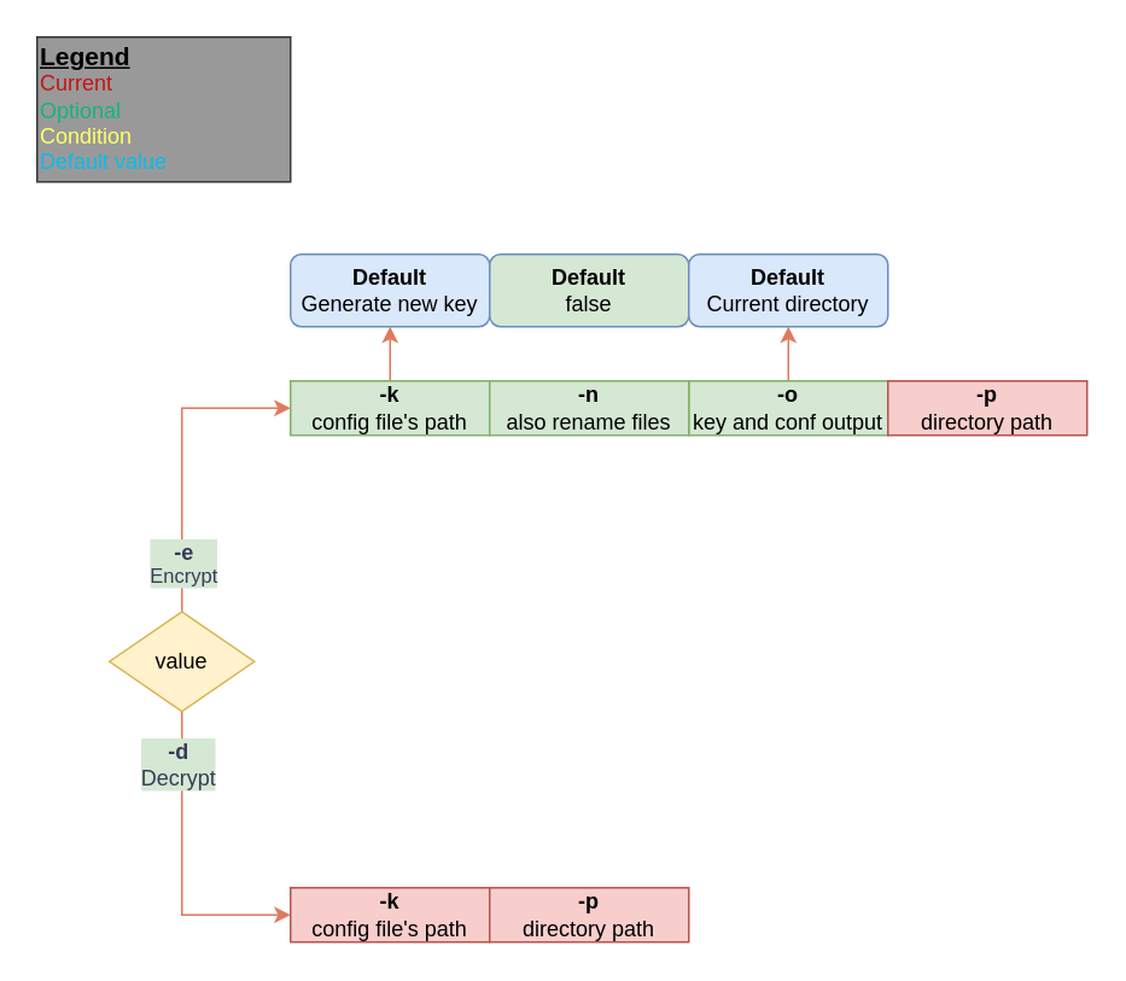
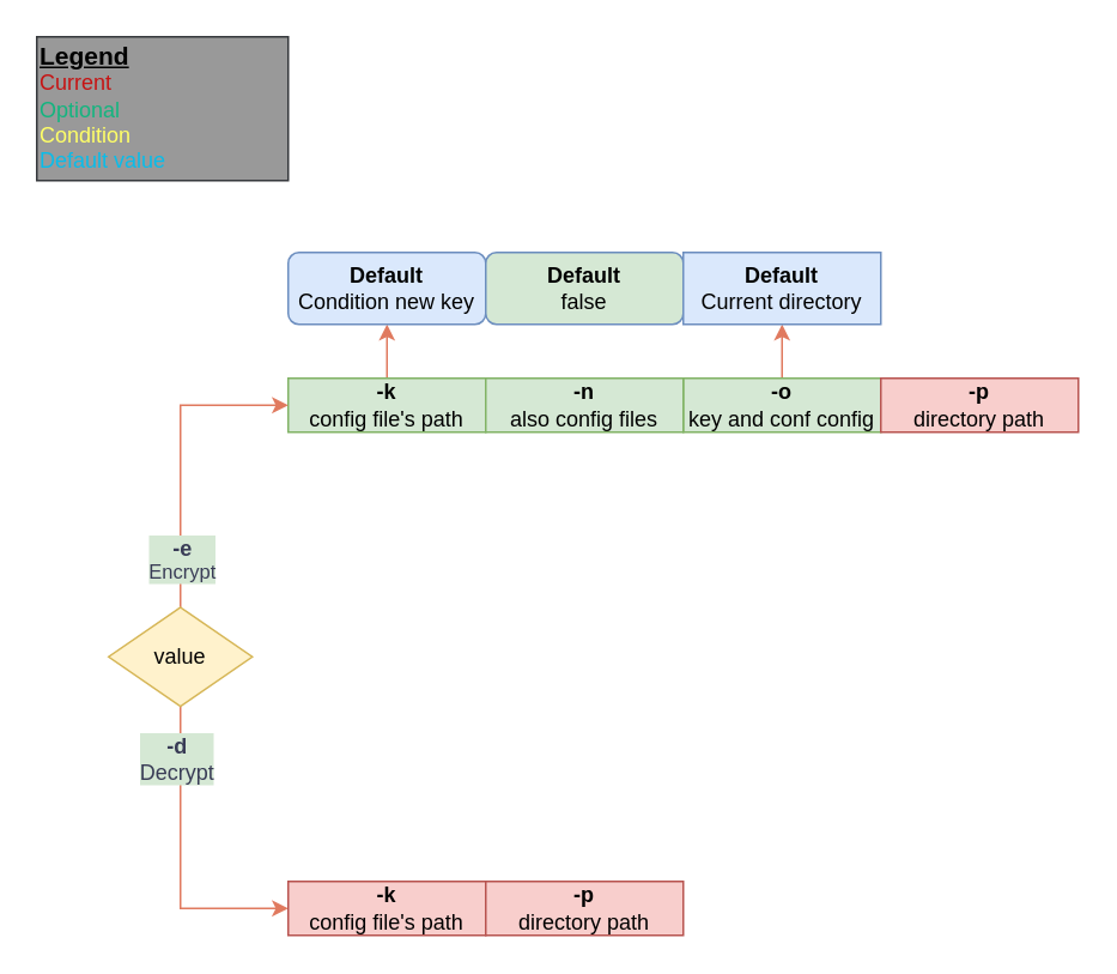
  <mxCell id="0" />
  <mxCell id="1" parent="0" />
  <mxCell id="2" style="edgeStyle=orthogonalEdgeStyle;rounded=0;orthogonalLoop=1;jettySize=auto;html=1;entryX=0.5;entryY=1;entryDx=0;entryDy=0;strokeColor=#E07A5F;fontColor=#393C56;fillColor=#F2CC8F;" parent="1" source="3" target="13" edge="1"><mxGeometry relative="1" as="geometry" /></mxCell>
  <mxCell id="3" value="&lt;div&gt;&lt;b&gt;-k&lt;/b&gt;&lt;/div&gt;&lt;div&gt;config file's path&lt;br&gt;&lt;/div&gt;" style="rounded=0;whiteSpace=wrap;html=1;fillColor=#d5e8d4;strokeColor=#82b366;labelBackgroundColor=none;" parent="1" vertex="1"><mxGeometry x="160" y="210" width="110" height="30" as="geometry" /></mxCell>
  <mxCell id="4" style="edgeStyle=orthogonalEdgeStyle;rounded=0;orthogonalLoop=1;jettySize=auto;html=1;entryX=0;entryY=0.5;entryDx=0;entryDy=0;strokeColor=#E07A5F;fontColor=#393C56;fillColor=#F2CC8F;exitX=0.5;exitY=0;exitDx=0;exitDy=0;" parent="1" source="8" target="3" edge="1"><mxGeometry relative="1" as="geometry" /></mxCell>
  <mxCell id="5" value="&lt;div style=&quot;font-size: 12px;&quot;&gt;&lt;b&gt;-e&lt;/b&gt;&lt;/div&gt;&lt;div&gt;Encrypt&lt;br&gt;&lt;/div&gt;" style="edgeLabel;html=1;align=center;verticalAlign=middle;resizable=0;points=[];fontColor=#393C56;labelBackgroundColor=#D5E8D4;" parent="4" vertex="1" connectable="0"><mxGeometry x="-0.788" relative="1" as="geometry"><mxPoint y="-9" as="offset" /></mxGeometry></mxCell>
  <mxCell id="6" style="edgeStyle=orthogonalEdgeStyle;rounded=0;orthogonalLoop=1;jettySize=auto;html=1;entryX=0;entryY=0.5;entryDx=0;entryDy=0;strokeColor=#E07A5F;fontColor=#393C56;fillColor=#F2CC8F;exitX=0.5;exitY=1;exitDx=0;exitDy=0;" parent="1" source="8" target="17" edge="1"><mxGeometry relative="1" as="geometry" /></mxCell>
  <mxCell id="7" value="&lt;div style=&quot;font-size: 12px;&quot;&gt;&lt;font style=&quot;font-size: 12px;&quot;&gt;&lt;b&gt;-d&lt;/b&gt;&lt;/font&gt;&lt;/div&gt;&lt;div style=&quot;font-size: 12px;&quot;&gt;&lt;font style=&quot;font-size: 12px;&quot;&gt;Decrypt&lt;br&gt;&lt;/font&gt;&lt;/div&gt;" style="edgeLabel;html=1;align=center;verticalAlign=middle;resizable=0;points=[];fontColor=#393C56;labelBackgroundColor=#D5E8D4;" parent="6" vertex="1" connectable="0"><mxGeometry x="-0.681" y="-3" relative="1" as="geometry"><mxPoint y="1" as="offset" /></mxGeometry></mxCell>
  <mxCell id="8" value="value" style="rhombus;whiteSpace=wrap;html=1;fillColor=#fff2cc;strokeColor=#d6b656;labelBackgroundColor=none;" parent="1" vertex="1"><mxGeometry x="60" y="337.5" width="80" height="55" as="geometry" /></mxCell>
  <mxCell id="9" value="&lt;div&gt;&lt;div align=&quot;left&quot;&gt;&lt;u&gt;&lt;b style=&quot;&quot;&gt;&lt;font style=&quot;font-size: 14px;&quot;&gt;Legend&lt;/font&gt;&lt;/b&gt;&lt;/u&gt;&lt;br&gt;&lt;font color=&quot;#c71313&quot;&gt;Current&lt;/font&gt;&lt;br&gt;&lt;font color=&quot;#12b57f&quot;&gt;Optional&lt;/font&gt;&lt;br&gt;&lt;font color=&quot;#ffff66&quot;&gt;Condition&lt;/font&gt;&lt;br&gt;&lt;font color=&quot;#07bdeb&quot;&gt;Default value&lt;/font&gt;&lt;br&gt;&lt;/div&gt;&lt;br&gt;&lt;/div&gt;" style="text;html=1;whiteSpace=wrap;verticalAlign=middle;overflow=hidden;fillColor=#999999;strokeColor=#36393d;align=left;rounded=0;glass=0;shadow=0;" parent="1" vertex="1"><mxGeometry width="140" height="80" as="geometry" x="20" y="20" /></mxCell>
  <mxCell id="10" style="edgeStyle=orthogonalEdgeStyle;rounded=0;orthogonalLoop=1;jettySize=auto;html=1;entryX=0.5;entryY=1;entryDx=0;entryDy=0;strokeColor=#E07A5F;fontColor=#393C56;fillColor=#F2CC8F;" parent="1" source="11" target="16" edge="1"><mxGeometry relative="1" as="geometry" /></mxCell>
- <mxCell id="11" value="&lt;div&gt;&lt;b&gt;-o&lt;/b&gt;&lt;/div&gt;&lt;div&gt;key and conf output&lt;br&gt;&lt;/div&gt;" style="rounded=0;whiteSpace=wrap;html=1;fillColor=#d5e8d4;strokeColor=#82b366;labelBackgroundColor=none;" parent="1" vertex="1"><mxGeometry x="380" y="210" width="110" height="30" as="geometry" /></mxCell>
+ <mxCell id="11" value="&lt;div&gt;&lt;b&gt;-o&lt;/b&gt;&lt;/div&gt;&lt;div&gt;key and conf config&lt;br&gt;&lt;/div&gt;" style="rounded=0;whiteSpace=wrap;html=1;fillColor=#d5e8d4;strokeColor=#82b366;labelBackgroundColor=none;" parent="1" vertex="1"><mxGeometry x="380" y="210" width="110" height="30" as="geometry" /></mxCell>
  <mxCell id="12" value="&lt;div&gt;&lt;b&gt;-p&lt;/b&gt;&lt;/div&gt;&lt;div&gt;directory path&lt;br&gt;&lt;/div&gt;" style="rounded=0;whiteSpace=wrap;html=1;fillColor=#f8cecc;strokeColor=#b85450;labelBackgroundColor=none;" parent="1" vertex="1"><mxGeometry x="490" y="210" width="110" height="30" as="geometry" /></mxCell>
- <mxCell id="13" value="&lt;div&gt;&lt;b&gt;Default&lt;/b&gt;&lt;/div&gt;&lt;div&gt;Generate new key&lt;br&gt;&lt;/div&gt;" style="rounded=1;whiteSpace=wrap;html=1;strokeColor=#6c8ebf;fillColor=#dae8fc;" parent="1" vertex="1"><mxGeometry x="160" y="140" width="110" height="40" as="geometry" /></mxCell>
- <mxCell id="14" value="&lt;div&gt;&lt;b&gt;-n&lt;/b&gt;&lt;/div&gt;&lt;div&gt;also rename files&lt;br&gt;&lt;/div&gt;" style="rounded=0;whiteSpace=wrap;html=1;fillColor=#d5e8d4;strokeColor=#82b366;labelBackgroundColor=none;" parent="1" vertex="1"><mxGeometry x="270" y="210" width="110" height="30" as="geometry" /></mxCell>
+ <mxCell id="13" value="&lt;div&gt;&lt;b&gt;Default&lt;/b&gt;&lt;/div&gt;&lt;div&gt;Condition new key&lt;br&gt;&lt;/div&gt;" style="rounded=1;whiteSpace=wrap;html=1;strokeColor=#6c8ebf;fillColor=#dae8fc;" parent="1" vertex="1"><mxGeometry x="160" y="140" width="110" height="40" as="geometry" /></mxCell>
+ <mxCell id="14" value="&lt;div&gt;&lt;b&gt;-n&lt;/b&gt;&lt;/div&gt;&lt;div&gt;also config files&lt;br&gt;&lt;/div&gt;" style="rounded=0;whiteSpace=wrap;html=1;fillColor=#d5e8d4;strokeColor=#82b366;labelBackgroundColor=none;" parent="1" vertex="1"><mxGeometry x="270" y="210" width="110" height="30" as="geometry" /></mxCell>
  <mxCell id="15" value="&lt;div&gt;&lt;b&gt;Default&lt;/b&gt;&lt;/div&gt;&lt;div&gt;false&lt;br&gt;&lt;/div&gt;" style="rounded=1;whiteSpace=wrap;html=1;strokeColor=#6c8ebf;fillColor=#d5e8d4;" parent="1" vertex="1"><mxGeometry x="270" y="140" width="110" height="40" as="geometry" /></mxCell>
- <mxCell id="16" value="&lt;div&gt;&lt;b&gt;Default&lt;/b&gt;&lt;/div&gt;&lt;div&gt;Current directory&lt;br&gt;&lt;/div&gt;" style="rounded=1;whiteSpace=wrap;html=1;strokeColor=#6c8ebf;fillColor=#dae8fc;" parent="1" vertex="1"><mxGeometry x="380" y="140" width="110" height="40" as="geometry" /></mxCell>
+ <mxCell id="16" value="&lt;div&gt;&lt;b&gt;Default&lt;/b&gt;&lt;/div&gt;&lt;div&gt;Current directory&lt;br&gt;&lt;/div&gt;" style="whiteSpace=wrap;html=1;strokeColor=#6c8ebf;fillColor=#dae8fc;rounded=0;" parent="1" vertex="1"><mxGeometry x="380" y="140" width="110" height="40" as="geometry" /></mxCell>
  <mxCell id="17" value="&lt;div&gt;&lt;b&gt;-k&lt;/b&gt;&lt;/div&gt;&lt;div&gt;config file's path&lt;b&gt;&lt;br&gt;&lt;/b&gt;&lt;/div&gt;" style="rounded=0;whiteSpace=wrap;html=1;fillColor=#f8cecc;strokeColor=#b85450;labelBackgroundColor=none;" parent="1" vertex="1"><mxGeometry x="160" y="490" width="110" height="30" as="geometry" /></mxCell>
  <mxCell id="18" value="&lt;div&gt;&lt;b&gt;-p&lt;/b&gt;&lt;/div&gt;&lt;div&gt;directory path&lt;br&gt;&lt;/div&gt;" style="rounded=0;whiteSpace=wrap;html=1;fillColor=#f8cecc;strokeColor=#b85450;labelBackgroundColor=none;" parent="1" vertex="1"><mxGeometry x="270" y="490" width="110" height="30" as="geometry" /></mxCell>
